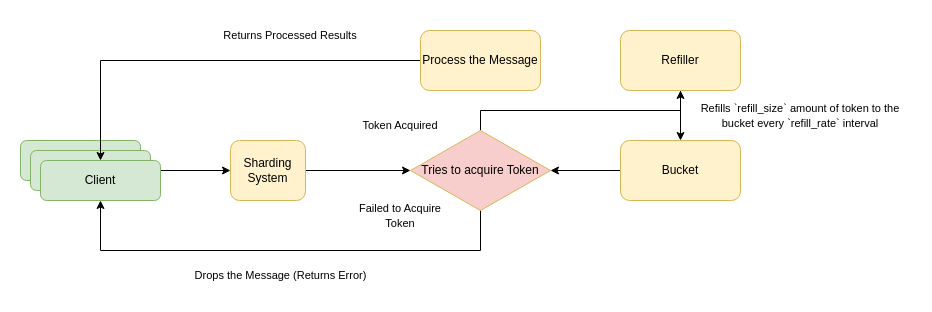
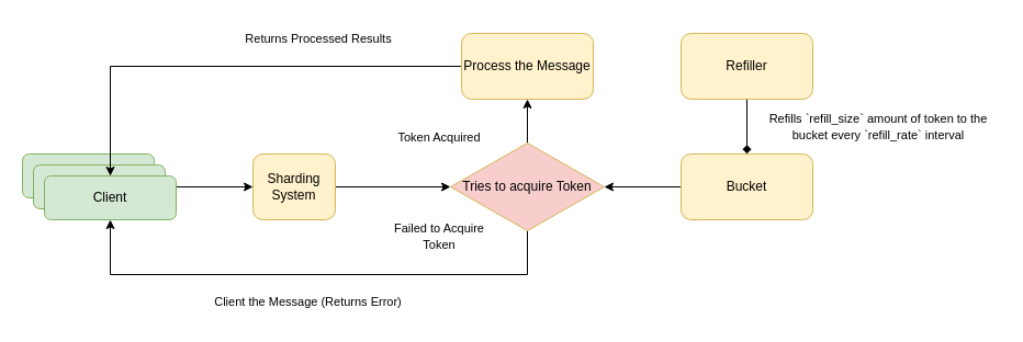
  <mxCell id="0" />
  <mxCell id="1" parent="0" />
  <mxCell id="2" value="Client" style="rounded=1;whiteSpace=wrap;html=1;fillColor=#d5e8d4;strokeColor=#82b366;" parent="1" vertex="1"><mxGeometry x="20" y="140" width="120" height="40" as="geometry" /></mxCell>
  <mxCell id="3" value="Client" style="rounded=1;whiteSpace=wrap;html=1;fillColor=#d5e8d4;strokeColor=#82b366;" parent="1" vertex="1"><mxGeometry x="30" y="150" width="120" height="40" as="geometry" /></mxCell>
  <mxCell id="4" style="edgeStyle=orthogonalEdgeStyle;rounded=0;orthogonalLoop=1;jettySize=auto;html=1;exitX=1;exitY=0.25;exitDx=0;exitDy=0;entryX=0;entryY=0.5;entryDx=0;entryDy=0;" parent="1" source="5" target="7" edge="1"><mxGeometry relative="1" as="geometry" /></mxCell>
  <mxCell id="5" value="Client" style="rounded=1;whiteSpace=wrap;html=1;fillColor=#d5e8d4;strokeColor=#82b366;" parent="1" vertex="1"><mxGeometry x="40" y="160" width="120" height="40" as="geometry" /></mxCell>
  <mxCell id="6" style="edgeStyle=orthogonalEdgeStyle;rounded=0;orthogonalLoop=1;jettySize=auto;html=1;exitX=1;exitY=0.5;exitDx=0;exitDy=0;entryX=0;entryY=0.5;entryDx=0;entryDy=0;" edge="1" parent="1" source="7" target="10"><mxGeometry relative="1" as="geometry" /></mxCell>
  <mxCell id="7" value="Sharding System" style="rounded=1;whiteSpace=wrap;html=1;fillColor=#fff2cc;strokeColor=#d6b656;" parent="1" vertex="1"><mxGeometry x="230" y="140" width="75" height="60" as="geometry" /></mxCell>
  <mxCell id="8" style="edgeStyle=orthogonalEdgeStyle;rounded=0;orthogonalLoop=1;jettySize=auto;html=1;exitX=0.5;exitY=1;exitDx=0;exitDy=0;entryX=0.5;entryY=1;entryDx=0;entryDy=0;" parent="1" source="10" target="5" edge="1"><mxGeometry relative="1" as="geometry"><Array as="points"><mxPoint x="480" y="250" /><mxPoint x="100" y="250" /></Array></mxGeometry></mxCell>
- <mxCell id="9" style="edgeStyle=orthogonalEdgeStyle;rounded=0;orthogonalLoop=1;jettySize=auto;html=1;exitX=0.5;exitY=0;exitDx=0;exitDy=0;" edge="1" parent="1" source="10" target="20"><mxGeometry relative="1" as="geometry" /></mxCell>
+ <mxCell id="9" style="edgeStyle=orthogonalEdgeStyle;rounded=0;orthogonalLoop=1;jettySize=auto;html=1;exitX=0.5;exitY=0;exitDx=0;exitDy=0;entryX=0.5;entryY=1;entryDx=0;entryDy=0;" edge="1" parent="1" source="10" target="16"><mxGeometry relative="1" as="geometry" /></mxCell>
  <mxCell id="10" value="Tries to acquire Token" style="rhombus;whiteSpace=wrap;html=1;fillColor=#f8cecc;strokeColor=#d6b656;" parent="1" vertex="1"><mxGeometry x="410" y="130" width="140" height="80" as="geometry" /></mxCell>
- <mxCell id="11" value="&lt;span style=&quot;font-size: 11px; background-color: rgb(255, 255, 255);&quot;&gt;Drops the Message&amp;nbsp;&lt;/span&gt;&lt;span style=&quot;font-size: 11px; background-color: rgb(255, 255, 255);&quot;&gt;(Returns Error)&lt;/span&gt;" style="text;html=1;strokeColor=none;fillColor=none;align=center;verticalAlign=middle;whiteSpace=wrap;rounded=0;" parent="1" vertex="1"><mxGeometry x="117.5" y="260" width="325" height="30" as="geometry" /></mxCell>
+ <mxCell id="11" value="&lt;span style=&quot;font-size: 11px; background-color: rgb(255, 255, 255);&quot;&gt;Client the Message&amp;nbsp;&lt;/span&gt;&lt;span style=&quot;font-size: 11px; background-color: rgb(255, 255, 255);&quot;&gt;(Returns Error)&lt;/span&gt;" style="text;html=1;strokeColor=none;fillColor=none;align=center;verticalAlign=middle;whiteSpace=wrap;rounded=0;" parent="1" vertex="1"><mxGeometry x="117.5" y="260" width="325" height="30" as="geometry" /></mxCell>
  <mxCell id="12" style="edgeStyle=orthogonalEdgeStyle;rounded=0;orthogonalLoop=1;jettySize=auto;html=1;exitX=0;exitY=0.5;exitDx=0;exitDy=0;" edge="1" parent="1" source="13" target="10"><mxGeometry relative="1" as="geometry" /></mxCell>
  <mxCell id="13" value="Bucket" style="rounded=1;whiteSpace=wrap;html=1;fillColor=#fff2cc;strokeColor=#d6b656;" vertex="1" parent="1"><mxGeometry x="620" y="140" width="120" height="60" as="geometry" /></mxCell>
  <mxCell id="14" value="&lt;span style=&quot;font-size: 11px; background-color: rgb(255, 255, 255);&quot;&gt;Token Acquired&lt;/span&gt;" style="text;html=1;strokeColor=none;fillColor=none;align=center;verticalAlign=middle;whiteSpace=wrap;rounded=0;" vertex="1" parent="1"><mxGeometry x="350" y="110" width="100" height="30" as="geometry" /></mxCell>
  <mxCell id="15" style="edgeStyle=orthogonalEdgeStyle;rounded=0;orthogonalLoop=1;jettySize=auto;html=1;exitX=0;exitY=0.5;exitDx=0;exitDy=0;entryX=0.5;entryY=0;entryDx=0;entryDy=0;" edge="1" parent="1" source="16" target="5"><mxGeometry relative="1" as="geometry" /></mxCell>
  <mxCell id="16" value="Process the Message" style="rounded=1;whiteSpace=wrap;html=1;fillColor=#fff2cc;strokeColor=#d6b656;" vertex="1" parent="1"><mxGeometry x="420" y="30" width="120" height="60" as="geometry" /></mxCell>
  <mxCell id="17" value="&lt;span style=&quot;font-size: 11px; background-color: rgb(255, 255, 255);&quot;&gt;Returns Processed Results&lt;/span&gt;" style="text;html=1;strokeColor=none;fillColor=none;align=center;verticalAlign=middle;whiteSpace=wrap;rounded=0;" vertex="1" parent="1"><mxGeometry x="210" y="20" width="160" height="30" as="geometry" /></mxCell>
  <mxCell id="18" value="&lt;span style=&quot;font-size: 11px; background-color: rgb(255, 255, 255);&quot;&gt;Failed to Acquire Token&lt;/span&gt;" style="text;html=1;strokeColor=none;fillColor=none;align=center;verticalAlign=middle;whiteSpace=wrap;rounded=0;" vertex="1" parent="1"><mxGeometry x="350" y="200" width="100" height="30" as="geometry" /></mxCell>
- <mxCell id="19" style="edgeStyle=orthogonalEdgeStyle;rounded=0;orthogonalLoop=1;jettySize=auto;html=1;exitX=0.5;exitY=1;exitDx=0;exitDy=0;entryX=0.5;entryY=0;entryDx=0;entryDy=0;" edge="1" parent="1" source="20" target="13"><mxGeometry relative="1" as="geometry" /></mxCell>
+ <mxCell id="19" style="edgeStyle=orthogonalEdgeStyle;rounded=0;orthogonalLoop=1;jettySize=auto;html=1;exitX=0.5;exitY=1;exitDx=0;exitDy=0;entryX=0.5;entryY=0;entryDx=0;entryDy=0;endArrow=diamond;" edge="1" parent="1" source="20" target="13"><mxGeometry relative="1" as="geometry" /></mxCell>
  <mxCell id="20" value="Refiller" style="rounded=1;whiteSpace=wrap;html=1;fillColor=#fff2cc;strokeColor=#d6b656;" vertex="1" parent="1"><mxGeometry x="620" y="30" width="120" height="60" as="geometry" /></mxCell>
  <mxCell id="21" value="&lt;span style=&quot;font-size: 11px; background-color: rgb(255, 255, 255);&quot;&gt;Refills `refill_size` amount of token to the bucket every `refill_rate` interval&lt;/span&gt;" style="text;html=1;strokeColor=none;fillColor=none;align=center;verticalAlign=middle;whiteSpace=wrap;rounded=0;" vertex="1" parent="1"><mxGeometry x="690" y="100" width="220" height="30" as="geometry" /></mxCell>
